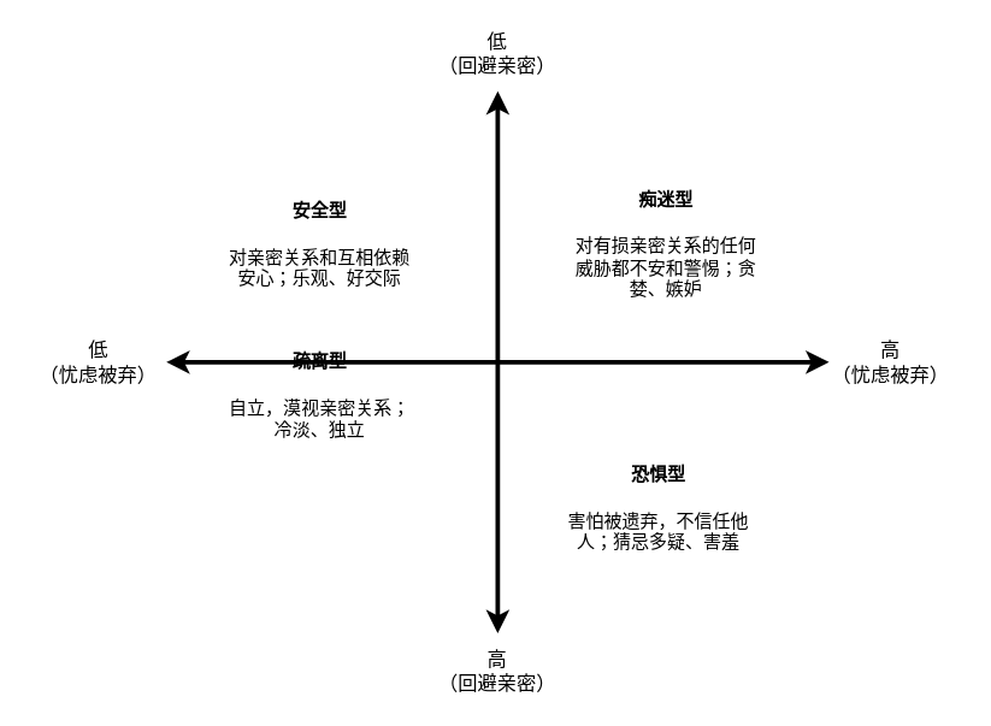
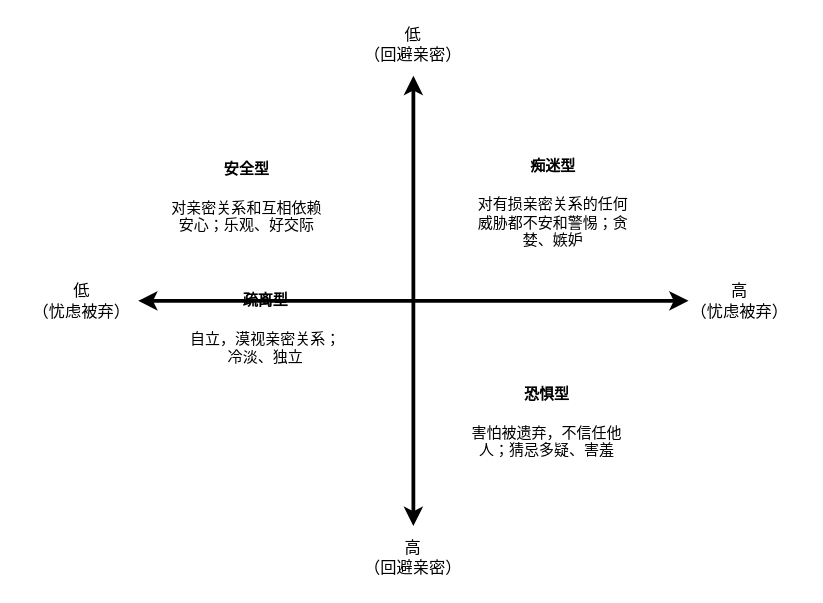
  <mxCell id="0" />
  <mxCell id="1" parent="0" />
  <mxCell id="2" value="" style="group" vertex="1" connectable="0" parent="1"><mxGeometry x="20" y="20" width="616" height="440" as="geometry" /></mxCell>
  <mxCell id="3" value="" style="group" vertex="1" connectable="0" parent="2"><mxGeometry x="90" y="40" width="440" height="360" as="geometry" /></mxCell>
  <mxCell id="4" value="" style="endArrow=classic;startArrow=classic;html=1;rounded=0;strokeWidth=3;" edge="1" parent="3"><mxGeometry width="50" height="50" relative="1" as="geometry"><mxPoint y="180" as="sourcePoint" /><mxPoint x="440" y="180" as="targetPoint" /></mxGeometry></mxCell>
  <mxCell id="5" value="" style="endArrow=classic;startArrow=classic;html=1;rounded=0;strokeWidth=3;" edge="1" parent="3"><mxGeometry width="50" height="50" relative="1" as="geometry"><mxPoint x="220" y="360" as="sourcePoint" /><mxPoint x="220" as="targetPoint" /></mxGeometry></mxCell>
- <mxCell id="6" value="&lt;h5&gt;&lt;/h5&gt;&lt;h4&gt;安全型&lt;/h4&gt;&lt;p&gt;对亲密关系和互相依赖安心；乐观、好交际&lt;/p&gt;" style="text;html=1;strokeColor=none;fillColor=none;align=center;verticalAlign=middle;whiteSpace=wrap;rounded=0;" vertex="1" parent="3"><mxGeometry x="36" y="60" width="132" height="80" as="geometry" /></mxCell>
+ <mxCell id="6" value="&lt;h5&gt;&lt;/h5&gt;&lt;h4&gt;安全型&lt;/h4&gt;&lt;p&gt;对亲密关系和互相依赖安心；乐观、好交际&lt;/p&gt;" style="text;html=1;strokeColor=none;fillColor=none;align=center;verticalAlign=middle;whiteSpace=wrap;rounded=0;" vertex="1" parent="3"><mxGeometry x="21" y="55" width="132" height="80" as="geometry" /></mxCell>
  <mxCell id="7" value="&lt;h5&gt;&lt;/h5&gt;&lt;h4&gt;痴迷型&lt;/h4&gt;&lt;p&gt;对有损亲密关系的任何威胁都不安和警惕；贪婪、嫉妒&lt;/p&gt;" style="text;html=1;strokeColor=none;fillColor=none;align=center;verticalAlign=middle;whiteSpace=wrap;rounded=0;" vertex="1" parent="3"><mxGeometry x="266" y="60" width="132" height="80" as="geometry" /></mxCell>
  <mxCell id="8" value="&lt;h5&gt;&lt;/h5&gt;&lt;h4&gt;疏离型&lt;/h4&gt;&lt;p&gt;自立，漠视亲密关系；冷淡、独立&lt;/p&gt;" style="text;html=1;strokeColor=none;fillColor=none;align=center;verticalAlign=middle;whiteSpace=wrap;rounded=0;" vertex="1" parent="3"><mxGeometry x="36" y="160" width="132" height="80" as="geometry" /></mxCell>
  <mxCell id="9" value="&lt;h5&gt;&lt;/h5&gt;&lt;h4&gt;恐惧型&lt;/h4&gt;&lt;p&gt;害怕被遗弃，不信任他人；猜忌多疑、害羞&lt;/p&gt;" style="text;html=1;strokeColor=none;fillColor=none;align=center;verticalAlign=middle;whiteSpace=wrap;rounded=0;" vertex="1" parent="3"><mxGeometry x="261" y="235" width="132" height="80" as="geometry" /></mxCell>
  <mxCell id="10" value="低&lt;br style=&quot;font-size: 13px;&quot;&gt;（忧虑被弃）" style="text;html=1;strokeColor=none;fillColor=none;align=center;verticalAlign=middle;whiteSpace=wrap;rounded=0;strokeWidth=0;fontSize=13;" vertex="1" parent="2"><mxGeometry y="202.5" width="90" height="35" as="geometry" /></mxCell>
  <mxCell id="11" value="高&lt;br style=&quot;font-size: 13px;&quot;&gt;（忧虑被弃）" style="text;html=1;strokeColor=none;fillColor=none;align=center;verticalAlign=middle;whiteSpace=wrap;rounded=0;strokeWidth=0;fontSize=13;" vertex="1" parent="2"><mxGeometry x="526" y="202.5" width="90" height="35" as="geometry" /></mxCell>
  <mxCell id="12" value="&lt;span style=&quot;font-size: 13px; background-color: initial;&quot;&gt;低&lt;/span&gt;&lt;br&gt;&lt;span style=&quot;font-size: 13px; background-color: initial;&quot;&gt;（回避亲密）&lt;/span&gt;" style="text;html=1;strokeColor=none;fillColor=none;align=center;verticalAlign=middle;whiteSpace=wrap;rounded=0;" vertex="1" parent="2"><mxGeometry x="268" width="84" height="30" as="geometry" /></mxCell>
  <mxCell id="13" value="&lt;span style=&quot;font-size: 13px;&quot;&gt;高&lt;/span&gt;&lt;br&gt;&lt;span style=&quot;font-size: 13px; background-color: initial;&quot;&gt;（回避亲密）&lt;/span&gt;" style="text;html=1;strokeColor=none;fillColor=none;align=center;verticalAlign=middle;whiteSpace=wrap;rounded=0;" vertex="1" parent="2"><mxGeometry x="262" y="410" width="96" height="30" as="geometry" /></mxCell>
  <mxCell id="14" style="edgeStyle=orthogonalEdgeStyle;rounded=0;orthogonalLoop=1;jettySize=auto;html=1;exitX=0.5;exitY=1;exitDx=0;exitDy=0;" edge="1" parent="2" source="13" target="13"><mxGeometry relative="1" as="geometry" /></mxCell>
